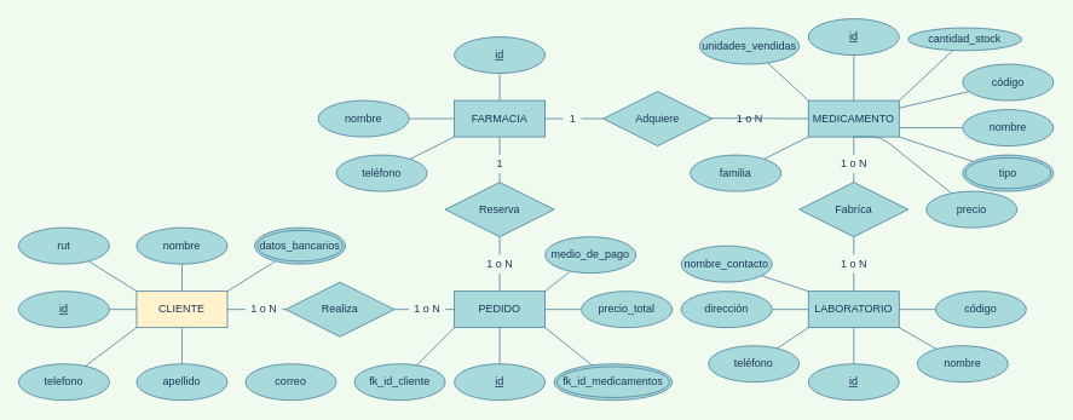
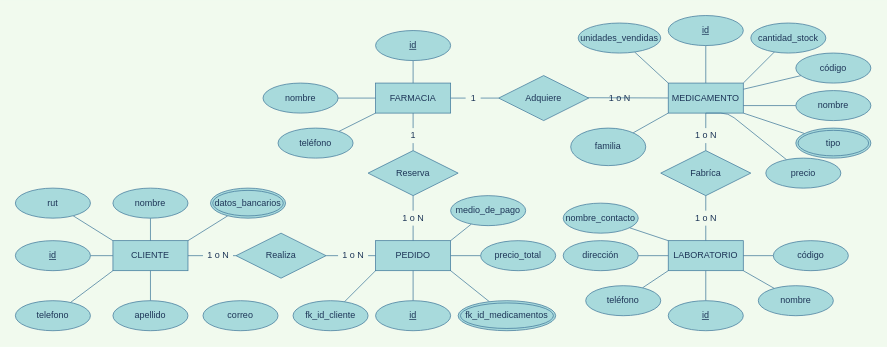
  <mxCell id="0" />
  <mxCell id="1" parent="0" />
  <mxCell id="2" value="MEDICAMENTO" style="whiteSpace=wrap;html=1;align=center;rounded=0;sketch=0;strokeColor=#457B9D;fillColor=#A8DADC;fontColor=#1D3557;" vertex="1" parent="1"><mxGeometry x="890" y="110" width="100" height="40" as="geometry" /></mxCell>
  <mxCell id="3" style="edgeStyle=none;sketch=0;orthogonalLoop=1;jettySize=auto;html=1;entryX=0.5;entryY=1;entryDx=0;entryDy=0;endArrow=none;endFill=0;strokeColor=#457B9D;fillColor=#A8DADC;fontColor=#1D3557;" edge="1" parent="1" source="45" target="16"><mxGeometry relative="1" as="geometry" /></mxCell>
  <mxCell id="4" value="LABORATORIO" style="whiteSpace=wrap;html=1;align=center;rounded=0;sketch=0;strokeColor=#457B9D;fillColor=#A8DADC;fontColor=#1D3557;" vertex="1" parent="1"><mxGeometry x="890" y="320" width="100" height="40" as="geometry" /></mxCell>
  <mxCell id="5" value="FARMACIA" style="whiteSpace=wrap;html=1;align=center;rounded=0;sketch=0;strokeColor=#457B9D;fillColor=#A8DADC;fontColor=#1D3557;" vertex="1" parent="1"><mxGeometry x="500" y="110" width="100" height="40" as="geometry" /></mxCell>
  <mxCell id="6" style="rounded=1;sketch=0;orthogonalLoop=1;jettySize=auto;html=1;entryX=0;entryY=0.5;entryDx=0;entryDy=0;strokeColor=#457B9D;fillColor=#A8DADC;fontColor=#1D3557;endArrow=none;endFill=0;" edge="1" parent="1" source="22" target="11"><mxGeometry relative="1" as="geometry" /></mxCell>
- <mxCell id="7" value="CLIENTE" style="whiteSpace=wrap;html=1;align=center;rounded=0;sketch=0;strokeColor=#457B9D;fillColor=#fff2cc;fontColor=#1D3557;" vertex="1" parent="1"><mxGeometry x="150" y="320" width="100" height="40" as="geometry" /></mxCell>
+ <mxCell id="7" value="CLIENTE" style="whiteSpace=wrap;html=1;align=center;rounded=0;sketch=0;strokeColor=#457B9D;fillColor=#A8DADC;fontColor=#1D3557;" vertex="1" parent="1"><mxGeometry x="150" y="320" width="100" height="40" as="geometry" /></mxCell>
  <mxCell id="8" style="edgeStyle=none;sketch=0;orthogonalLoop=1;jettySize=auto;html=1;entryX=0.5;entryY=1;entryDx=0;entryDy=0;endArrow=none;endFill=0;strokeColor=#457B9D;fillColor=#A8DADC;fontColor=#1D3557;" edge="1" parent="1" source="39" target="18"><mxGeometry relative="1" as="geometry" /></mxCell>
  <mxCell id="9" value="PEDIDO" style="whiteSpace=wrap;html=1;align=center;rounded=0;sketch=0;strokeColor=#457B9D;fillColor=#A8DADC;fontColor=#1D3557;" vertex="1" parent="1"><mxGeometry x="500" y="320" width="100" height="40" as="geometry" /></mxCell>
  <mxCell id="10" style="edgeStyle=none;sketch=0;orthogonalLoop=1;jettySize=auto;html=1;entryX=0;entryY=0.5;entryDx=0;entryDy=0;endArrow=none;endFill=0;strokeColor=#457B9D;fillColor=#A8DADC;fontColor=#1D3557;" edge="1" parent="1" source="37" target="9"><mxGeometry relative="1" as="geometry" /></mxCell>
  <mxCell id="11" value="Realiza" style="shape=rhombus;perimeter=rhombusPerimeter;whiteSpace=wrap;html=1;align=center;rounded=0;sketch=0;strokeColor=#457B9D;fillColor=#A8DADC;fontColor=#1D3557;" vertex="1" parent="1"><mxGeometry x="314" y="310" width="120" height="60" as="geometry" /></mxCell>
  <mxCell id="12" style="edgeStyle=none;sketch=0;orthogonalLoop=1;jettySize=auto;html=1;entryX=1;entryY=0.5;entryDx=0;entryDy=0;endArrow=none;endFill=0;strokeColor=#457B9D;fillColor=#A8DADC;fontColor=#1D3557;" edge="1" parent="1" source="41" target="5"><mxGeometry relative="1" as="geometry" /></mxCell>
  <mxCell id="13" style="edgeStyle=none;sketch=0;orthogonalLoop=1;jettySize=auto;html=1;endArrow=none;endFill=0;strokeColor=#457B9D;fillColor=#A8DADC;fontColor=#1D3557;exitX=0.965;exitY=0.492;exitDx=0;exitDy=0;exitPerimeter=0;" edge="1" parent="1" source="14" target="2"><mxGeometry relative="1" as="geometry" /></mxCell>
  <mxCell id="14" value="Adquiere" style="shape=rhombus;perimeter=rhombusPerimeter;whiteSpace=wrap;html=1;align=center;rounded=0;sketch=0;strokeColor=#457B9D;fillColor=#A8DADC;fontColor=#1D3557;" vertex="1" parent="1"><mxGeometry x="664" y="100" width="120" height="60" as="geometry" /></mxCell>
  <mxCell id="15" style="edgeStyle=none;sketch=0;orthogonalLoop=1;jettySize=auto;html=1;entryX=0.5;entryY=1;entryDx=0;entryDy=0;endArrow=none;endFill=0;strokeColor=#457B9D;fillColor=#A8DADC;fontColor=#1D3557;" edge="1" parent="1" source="43" target="2"><mxGeometry relative="1" as="geometry" /></mxCell>
  <mxCell id="16" value="Fabríca" style="shape=rhombus;perimeter=rhombusPerimeter;whiteSpace=wrap;html=1;align=center;rounded=0;sketch=0;strokeColor=#457B9D;fillColor=#A8DADC;fontColor=#1D3557;" vertex="1" parent="1"><mxGeometry x="880" y="200" width="120" height="60" as="geometry" /></mxCell>
  <mxCell id="17" style="edgeStyle=none;sketch=0;orthogonalLoop=1;jettySize=auto;html=1;entryX=0.5;entryY=1;entryDx=0;entryDy=0;endArrow=none;endFill=0;strokeColor=#457B9D;fillColor=#A8DADC;fontColor=#1D3557;" edge="1" parent="1" source="19" target="5"><mxGeometry relative="1" as="geometry" /></mxCell>
  <mxCell id="18" value="Reserva" style="shape=rhombus;perimeter=rhombusPerimeter;whiteSpace=wrap;html=1;align=center;rounded=0;sketch=0;strokeColor=#457B9D;fillColor=#A8DADC;fontColor=#1D3557;" vertex="1" parent="1"><mxGeometry x="490" y="200" width="120" height="60" as="geometry" /></mxCell>
  <mxCell id="19" value="1" style="text;html=1;align=center;verticalAlign=middle;resizable=0;points=[];autosize=1;fontColor=#1D3557;" vertex="1" parent="1"><mxGeometry x="540" y="170" width="20" height="20" as="geometry" /></mxCell>
  <mxCell id="20" style="edgeStyle=none;sketch=0;orthogonalLoop=1;jettySize=auto;html=1;entryX=0.5;entryY=1;entryDx=0;entryDy=0;endArrow=none;endFill=0;strokeColor=#457B9D;fillColor=#A8DADC;fontColor=#1D3557;" edge="1" parent="1" source="18" target="19"><mxGeometry relative="1" as="geometry"><mxPoint x="550" y="200" as="sourcePoint" /><mxPoint x="550" y="150" as="targetPoint" /></mxGeometry></mxCell>
  <mxCell id="21" value="1 o N" style="text;html=1;align=center;verticalAlign=middle;resizable=0;points=[];autosize=1;fontColor=#1D3557;" vertex="1" parent="1"><mxGeometry x="805" y="120" width="40" height="20" as="geometry" /></mxCell>
  <mxCell id="22" value="1 o N" style="text;html=1;align=center;verticalAlign=middle;resizable=0;points=[];autosize=1;fontColor=#1D3557;" vertex="1" parent="1"><mxGeometry x="270" y="330" width="40" height="20" as="geometry" /></mxCell>
  <mxCell id="23" style="rounded=1;sketch=0;orthogonalLoop=1;jettySize=auto;html=1;entryX=0;entryY=0.5;entryDx=0;entryDy=0;strokeColor=#457B9D;fillColor=#A8DADC;fontColor=#1D3557;endArrow=none;endFill=0;" edge="1" parent="1" source="7" target="22"><mxGeometry relative="1" as="geometry"><mxPoint y="340" as="sourcePoint" x="250" /><mxPoint x="314" y="340" as="targetPoint" /></mxGeometry></mxCell>
  <mxCell id="24" style="edgeStyle=none;sketch=0;orthogonalLoop=1;jettySize=auto;html=1;entryX=0;entryY=0.5;entryDx=0;entryDy=0;endArrow=none;endFill=0;strokeColor=#457B9D;fillColor=#A8DADC;fontColor=#1D3557;" edge="1" parent="1" source="25" target="7"><mxGeometry relative="1" as="geometry" /></mxCell>
  <mxCell id="25" value="id" style="ellipse;whiteSpace=wrap;html=1;align=center;fontStyle=4;rounded=0;sketch=0;strokeColor=#457B9D;fillColor=#A8DADC;fontColor=#1D3557;" vertex="1" parent="1"><mxGeometry x="20" y="320" width="100" height="40" as="geometry" /></mxCell>
  <mxCell id="26" style="edgeStyle=none;sketch=0;orthogonalLoop=1;jettySize=auto;html=1;entryX=0.5;entryY=0;entryDx=0;entryDy=0;endArrow=none;endFill=0;strokeColor=#457B9D;fillColor=#A8DADC;fontColor=#1D3557;" edge="1" parent="1" source="27" target="7"><mxGeometry relative="1" as="geometry" /></mxCell>
  <mxCell id="27" value="nombre" style="ellipse;whiteSpace=wrap;html=1;align=center;rounded=0;sketch=0;strokeColor=#457B9D;fillColor=#A8DADC;fontColor=#1D3557;" vertex="1" parent="1"><mxGeometry x="150" y="250" width="100" height="40" as="geometry" /></mxCell>
  <mxCell id="28" style="edgeStyle=none;sketch=0;orthogonalLoop=1;jettySize=auto;html=1;entryX=0.5;entryY=1;entryDx=0;entryDy=0;endArrow=none;endFill=0;strokeColor=#457B9D;fillColor=#A8DADC;fontColor=#1D3557;" edge="1" parent="1" source="29" target="7"><mxGeometry relative="1" as="geometry" /></mxCell>
  <mxCell id="29" value="apellido" style="ellipse;whiteSpace=wrap;html=1;align=center;rounded=0;sketch=0;strokeColor=#457B9D;fillColor=#A8DADC;fontColor=#1D3557;" vertex="1" parent="1"><mxGeometry x="150" y="400" width="100" height="40" as="geometry" /></mxCell>
  <mxCell id="30" style="edgeStyle=none;sketch=0;orthogonalLoop=1;jettySize=auto;html=1;entryX=0;entryY=1;entryDx=0;entryDy=0;endArrow=none;endFill=0;strokeColor=#457B9D;fillColor=#A8DADC;fontColor=#1D3557;" edge="1" parent="1" source="31" target="7"><mxGeometry relative="1" as="geometry" /></mxCell>
  <mxCell id="31" value="telefono" style="ellipse;whiteSpace=wrap;html=1;align=center;rounded=0;sketch=0;strokeColor=#457B9D;fillColor=#A8DADC;fontColor=#1D3557;" vertex="1" parent="1"><mxGeometry x="20" y="400" width="100" height="40" as="geometry" /></mxCell>
  <mxCell id="32" value="correo" style="ellipse;whiteSpace=wrap;html=1;align=center;rounded=0;sketch=0;strokeColor=#457B9D;fillColor=#A8DADC;fontColor=#1D3557;" vertex="1" parent="1"><mxGeometry x="270" y="400" width="100" height="40" as="geometry" /></mxCell>
  <mxCell id="33" style="edgeStyle=none;sketch=0;orthogonalLoop=1;jettySize=auto;html=1;entryX=0;entryY=0;entryDx=0;entryDy=0;endArrow=none;endFill=0;strokeColor=#457B9D;fillColor=#A8DADC;fontColor=#1D3557;" edge="1" parent="1" source="34" target="7"><mxGeometry relative="1" as="geometry" /></mxCell>
  <mxCell id="34" value="rut" style="ellipse;whiteSpace=wrap;html=1;align=center;rounded=0;sketch=0;strokeColor=#457B9D;fillColor=#A8DADC;fontColor=#1D3557;" vertex="1" parent="1"><mxGeometry x="20" y="250" width="100" height="40" as="geometry" /></mxCell>
  <mxCell id="35" style="edgeStyle=none;sketch=0;orthogonalLoop=1;jettySize=auto;html=1;entryX=1;entryY=0;entryDx=0;entryDy=0;endArrow=none;endFill=0;strokeColor=#457B9D;fillColor=#A8DADC;fontColor=#1D3557;" edge="1" parent="1" source="36" target="7"><mxGeometry relative="1" as="geometry"><mxPoint x="293.585" y="291.981" as="sourcePoint" /></mxGeometry></mxCell>
  <mxCell id="36" value="datos_bancarios" style="ellipse;shape=doubleEllipse;margin=3;whiteSpace=wrap;html=1;align=center;rounded=0;sketch=0;strokeColor=#457B9D;fillColor=#A8DADC;fontColor=#1D3557;" vertex="1" parent="1"><mxGeometry x="280" y="250" width="100" height="40" as="geometry" /></mxCell>
  <mxCell id="37" value="1 o N" style="text;html=1;align=center;verticalAlign=middle;resizable=0;points=[];autosize=1;fontColor=#1D3557;" vertex="1" parent="1"><mxGeometry x="450" y="330" width="40" height="20" as="geometry" /></mxCell>
  <mxCell id="38" style="edgeStyle=none;sketch=0;orthogonalLoop=1;jettySize=auto;html=1;entryX=0;entryY=0.5;entryDx=0;entryDy=0;endArrow=none;endFill=0;strokeColor=#457B9D;fillColor=#A8DADC;fontColor=#1D3557;" edge="1" parent="1" source="11" target="37"><mxGeometry relative="1" as="geometry"><mxPoint x="434" y="340" as="sourcePoint" /><mxPoint x="500" y="340" as="targetPoint" /></mxGeometry></mxCell>
  <mxCell id="39" value="1 o N" style="text;html=1;align=center;verticalAlign=middle;resizable=0;points=[];autosize=1;fontColor=#1D3557;" vertex="1" parent="1"><mxGeometry x="530" y="280" width="40" height="20" as="geometry" /></mxCell>
  <mxCell id="40" style="edgeStyle=none;sketch=0;orthogonalLoop=1;jettySize=auto;html=1;entryX=0.5;entryY=1;entryDx=0;entryDy=0;endArrow=none;endFill=0;strokeColor=#457B9D;fillColor=#A8DADC;fontColor=#1D3557;" edge="1" parent="1" source="9" target="39"><mxGeometry relative="1" as="geometry"><mxPoint x="550" y="320" as="sourcePoint" /><mxPoint x="550" y="260" as="targetPoint" /></mxGeometry></mxCell>
  <mxCell id="41" value="1" style="text;html=1;align=center;verticalAlign=middle;resizable=0;points=[];autosize=1;fontColor=#1D3557;" vertex="1" parent="1"><mxGeometry x="620" y="120" width="20" height="20" as="geometry" /></mxCell>
  <mxCell id="42" style="edgeStyle=none;sketch=0;orthogonalLoop=1;jettySize=auto;html=1;entryX=1;entryY=0.5;entryDx=0;entryDy=0;endArrow=none;endFill=0;strokeColor=#457B9D;fillColor=#A8DADC;fontColor=#1D3557;" edge="1" parent="1" source="14" target="41"><mxGeometry relative="1" as="geometry"><mxPoint x="664" y="130" as="sourcePoint" /><mxPoint x="600" y="130" as="targetPoint" /></mxGeometry></mxCell>
  <mxCell id="43" value="1 o&amp;nbsp;N" style="text;html=1;align=center;verticalAlign=middle;resizable=0;points=[];autosize=1;fontColor=#1D3557;" vertex="1" parent="1"><mxGeometry x="920" y="170" width="40" height="20" as="geometry" /></mxCell>
  <mxCell id="44" style="edgeStyle=none;sketch=0;orthogonalLoop=1;jettySize=auto;html=1;entryX=0.5;entryY=1;entryDx=0;entryDy=0;endArrow=none;endFill=0;strokeColor=#457B9D;fillColor=#A8DADC;fontColor=#1D3557;" edge="1" parent="1" source="16" target="43"><mxGeometry relative="1" as="geometry"><mxPoint x="940" y="200" as="sourcePoint" /><mxPoint x="940" y="150" as="targetPoint" /></mxGeometry></mxCell>
  <mxCell id="45" value="1 o N" style="text;html=1;align=center;verticalAlign=middle;resizable=0;points=[];autosize=1;fontColor=#1D3557;" vertex="1" parent="1"><mxGeometry x="920" y="280" width="40" height="20" as="geometry" /></mxCell>
  <mxCell id="46" style="edgeStyle=none;sketch=0;orthogonalLoop=1;jettySize=auto;html=1;entryX=0.5;entryY=1;entryDx=0;entryDy=0;endArrow=none;endFill=0;strokeColor=#457B9D;fillColor=#A8DADC;fontColor=#1D3557;" edge="1" parent="1" source="4" target="45"><mxGeometry relative="1" as="geometry"><mxPoint x="940" y="320" as="sourcePoint" /><mxPoint x="940" y="260" as="targetPoint" /></mxGeometry></mxCell>
  <mxCell id="47" style="edgeStyle=none;sketch=0;orthogonalLoop=1;jettySize=auto;html=1;endArrow=none;endFill=0;strokeColor=#457B9D;fillColor=#A8DADC;fontColor=#1D3557;" edge="1" parent="1" source="48" target="2"><mxGeometry relative="1" as="geometry" /></mxCell>
  <mxCell id="48" value="id" style="ellipse;whiteSpace=wrap;html=1;align=center;fontStyle=4;rounded=0;sketch=0;strokeColor=#457B9D;fillColor=#A8DADC;fontColor=#1D3557;" vertex="1" parent="1"><mxGeometry x="890" y="20" width="100" height="40" as="geometry" /></mxCell>
  <mxCell id="49" style="edgeStyle=none;sketch=0;orthogonalLoop=1;jettySize=auto;html=1;endArrow=none;endFill=0;strokeColor=#457B9D;fillColor=#A8DADC;fontColor=#1D3557;" edge="1" parent="1" source="50" target="2"><mxGeometry relative="1" as="geometry" /></mxCell>
  <mxCell id="50" value="código" style="ellipse;whiteSpace=wrap;html=1;align=center;rounded=0;sketch=0;strokeColor=#457B9D;fillColor=#A8DADC;fontColor=#1D3557;" vertex="1" parent="1"><mxGeometry x="1060" y="70" width="100" height="40" as="geometry" /></mxCell>
  <mxCell id="51" style="edgeStyle=none;sketch=0;orthogonalLoop=1;jettySize=auto;html=1;entryX=1;entryY=0.75;entryDx=0;entryDy=0;endArrow=none;endFill=0;strokeColor=#457B9D;fillColor=#A8DADC;fontColor=#1D3557;" edge="1" parent="1" source="52" target="2"><mxGeometry relative="1" as="geometry" /></mxCell>
  <mxCell id="52" value="nombre" style="ellipse;whiteSpace=wrap;html=1;align=center;rounded=0;sketch=0;strokeColor=#457B9D;fillColor=#A8DADC;fontColor=#1D3557;" vertex="1" parent="1"><mxGeometry x="1060" y="120" width="100" height="40" as="geometry" /></mxCell>
  <mxCell id="53" style="edgeStyle=none;sketch=0;orthogonalLoop=1;jettySize=auto;html=1;entryX=1;entryY=1;entryDx=0;entryDy=0;endArrow=none;endFill=0;strokeColor=#457B9D;fillColor=#A8DADC;fontColor=#1D3557;" edge="1" parent="1" source="54" target="2"><mxGeometry relative="1" as="geometry" /></mxCell>
  <mxCell id="54" value="tipo" style="ellipse;shape=doubleEllipse;margin=3;whiteSpace=wrap;html=1;align=center;rounded=0;sketch=0;strokeColor=#457B9D;fillColor=#A8DADC;fontColor=#1D3557;" vertex="1" parent="1"><mxGeometry x="1060" y="170" width="100" height="40" as="geometry" /></mxCell>
  <mxCell id="55" style="edgeStyle=none;sketch=0;orthogonalLoop=1;jettySize=auto;html=1;entryX=1;entryY=0;entryDx=0;entryDy=0;endArrow=none;endFill=0;strokeColor=#457B9D;fillColor=#A8DADC;fontColor=#1D3557;" edge="1" parent="1" source="56" target="2"><mxGeometry relative="1" as="geometry" /></mxCell>
- <mxCell id="56" value="cantidad_stock" style="ellipse;whiteSpace=wrap;html=1;align=center;rounded=0;sketch=0;strokeColor=#457B9D;fillColor=#A8DADC;fontColor=#1D3557;" vertex="1" parent="1"><mxGeometry x="1000" y="30" width="125" height="25" as="geometry" /></mxCell>
+ <mxCell id="56" value="cantidad_stock" style="ellipse;whiteSpace=wrap;html=1;align=center;rounded=0;sketch=0;strokeColor=#457B9D;fillColor=#A8DADC;fontColor=#1D3557;" vertex="1" parent="1"><mxGeometry x="1000" y="30" width="100" height="40" as="geometry" /></mxCell>
  <mxCell id="57" style="edgeStyle=none;sketch=0;orthogonalLoop=1;jettySize=auto;html=1;entryX=0;entryY=0;entryDx=0;entryDy=0;endArrow=none;endFill=0;strokeColor=#457B9D;fillColor=#A8DADC;fontColor=#1D3557;" edge="1" parent="1" source="58" target="2"><mxGeometry relative="1" as="geometry" /></mxCell>
  <mxCell id="58" value="unidades_vendidas" style="ellipse;whiteSpace=wrap;html=1;align=center;rounded=0;sketch=0;strokeColor=#457B9D;fillColor=#A8DADC;fontColor=#1D3557;" vertex="1" parent="1"><mxGeometry x="770" y="30" width="110" height="40" as="geometry" /></mxCell>
  <mxCell id="59" style="edgeStyle=none;sketch=0;orthogonalLoop=1;jettySize=auto;html=1;entryX=0.5;entryY=1;entryDx=0;entryDy=0;endArrow=none;endFill=0;strokeColor=#457B9D;fillColor=#A8DADC;fontColor=#1D3557;" edge="1" parent="1" source="60" target="2"><mxGeometry relative="1" as="geometry"><Array as="points"><mxPoint x="970" y="150" /></Array></mxGeometry></mxCell>
  <mxCell id="60" value="precio" style="ellipse;whiteSpace=wrap;html=1;align=center;rounded=0;sketch=0;strokeColor=#457B9D;fillColor=#A8DADC;fontColor=#1D3557;" vertex="1" parent="1"><mxGeometry x="1020" y="210" width="100" height="40" as="geometry" /></mxCell>
  <mxCell id="61" style="edgeStyle=none;sketch=0;orthogonalLoop=1;jettySize=auto;html=1;entryX=0;entryY=1;entryDx=0;entryDy=0;endArrow=none;endFill=0;strokeColor=#457B9D;fillColor=#A8DADC;fontColor=#1D3557;" edge="1" parent="1" source="62" target="2"><mxGeometry relative="1" as="geometry" /></mxCell>
- <mxCell id="62" value="familia" style="ellipse;whiteSpace=wrap;html=1;align=center;rounded=0;sketch=0;strokeColor=#457B9D;fillColor=#A8DADC;fontColor=#1D3557;" vertex="1" parent="1"><mxGeometry x="760" y="170" width="100" height="40" as="geometry" /></mxCell>
+ <mxCell id="62" value="familia" style="ellipse;whiteSpace=wrap;html=1;align=center;rounded=0;sketch=0;strokeColor=#457B9D;fillColor=#A8DADC;fontColor=#1D3557;" vertex="1" parent="1"><mxGeometry x="760" y="170" width="100" height="50" as="geometry" /></mxCell>
  <mxCell id="63" style="edgeStyle=none;sketch=0;orthogonalLoop=1;jettySize=auto;html=1;endArrow=none;endFill=0;strokeColor=#457B9D;fillColor=#A8DADC;fontColor=#1D3557;" edge="1" parent="1" source="64" target="4"><mxGeometry relative="1" as="geometry" /></mxCell>
  <mxCell id="64" value="id" style="ellipse;whiteSpace=wrap;html=1;align=center;fontStyle=4;rounded=0;sketch=0;strokeColor=#457B9D;fillColor=#A8DADC;fontColor=#1D3557;" vertex="1" parent="1"><mxGeometry x="890" y="400" width="100" height="40" as="geometry" /></mxCell>
  <mxCell id="65" style="edgeStyle=none;sketch=0;orthogonalLoop=1;jettySize=auto;html=1;entryX=1;entryY=0.5;entryDx=0;entryDy=0;endArrow=none;endFill=0;strokeColor=#457B9D;fillColor=#A8DADC;fontColor=#1D3557;" edge="1" parent="1" source="66" target="4"><mxGeometry relative="1" as="geometry" /></mxCell>
  <mxCell id="66" value="código" style="ellipse;whiteSpace=wrap;html=1;align=center;rounded=0;sketch=0;strokeColor=#457B9D;fillColor=#A8DADC;fontColor=#1D3557;" vertex="1" parent="1"><mxGeometry x="1030" y="320" width="100" height="40" as="geometry" /></mxCell>
  <mxCell id="67" style="edgeStyle=none;sketch=0;orthogonalLoop=1;jettySize=auto;html=1;entryX=1;entryY=1;entryDx=0;entryDy=0;endArrow=none;endFill=0;strokeColor=#457B9D;fillColor=#A8DADC;fontColor=#1D3557;" edge="1" parent="1" source="68" target="4"><mxGeometry relative="1" as="geometry" /></mxCell>
  <mxCell id="68" value="nombre" style="ellipse;whiteSpace=wrap;html=1;align=center;rounded=0;sketch=0;strokeColor=#457B9D;fillColor=#A8DADC;fontColor=#1D3557;" vertex="1" parent="1"><mxGeometry x="1010" y="380" width="100" height="40" as="geometry" /></mxCell>
  <mxCell id="69" style="edgeStyle=none;sketch=0;orthogonalLoop=1;jettySize=auto;html=1;entryX=0;entryY=1;entryDx=0;entryDy=0;endArrow=none;endFill=0;strokeColor=#457B9D;fillColor=#A8DADC;fontColor=#1D3557;" edge="1" parent="1" source="70" target="4"><mxGeometry relative="1" as="geometry" /></mxCell>
  <mxCell id="70" value="teléfono" style="ellipse;whiteSpace=wrap;html=1;align=center;rounded=0;sketch=0;strokeColor=#457B9D;fillColor=#A8DADC;fontColor=#1D3557;" vertex="1" parent="1"><mxGeometry x="780" y="380" width="100" height="40" as="geometry" /></mxCell>
  <mxCell id="71" style="edgeStyle=none;sketch=0;orthogonalLoop=1;jettySize=auto;html=1;endArrow=none;endFill=0;strokeColor=#457B9D;fillColor=#A8DADC;fontColor=#1D3557;" edge="1" parent="1" source="72" target="4"><mxGeometry relative="1" as="geometry" /></mxCell>
  <mxCell id="72" value="dirección" style="ellipse;whiteSpace=wrap;html=1;align=center;rounded=0;sketch=0;strokeColor=#457B9D;fillColor=#A8DADC;fontColor=#1D3557;" vertex="1" parent="1"><mxGeometry x="750" y="320" width="100" height="40" as="geometry" /></mxCell>
  <mxCell id="73" style="edgeStyle=none;sketch=0;orthogonalLoop=1;jettySize=auto;html=1;entryX=0;entryY=0;entryDx=0;entryDy=0;endArrow=none;endFill=0;strokeColor=#457B9D;fillColor=#A8DADC;fontColor=#1D3557;" edge="1" parent="1" source="74" target="4"><mxGeometry relative="1" as="geometry" /></mxCell>
  <mxCell id="74" value="nombre_contacto" style="ellipse;whiteSpace=wrap;html=1;align=center;rounded=0;sketch=0;strokeColor=#457B9D;fillColor=#A8DADC;fontColor=#1D3557;" vertex="1" parent="1"><mxGeometry x="750" y="270" width="100" height="40" as="geometry" /></mxCell>
  <mxCell id="75" style="edgeStyle=none;sketch=0;orthogonalLoop=1;jettySize=auto;html=1;entryX=0.5;entryY=1;entryDx=0;entryDy=0;endArrow=none;endFill=0;strokeColor=#457B9D;fillColor=#A8DADC;fontColor=#1D3557;" edge="1" parent="1" source="76" target="9"><mxGeometry relative="1" as="geometry" /></mxCell>
  <mxCell id="76" value="id" style="ellipse;whiteSpace=wrap;html=1;align=center;fontStyle=4;rounded=0;sketch=0;strokeColor=#457B9D;fillColor=#A8DADC;fontColor=#1D3557;" vertex="1" parent="1"><mxGeometry x="500" y="400" width="100" height="40" as="geometry" /></mxCell>
  <mxCell id="77" style="edgeStyle=none;sketch=0;orthogonalLoop=1;jettySize=auto;html=1;entryX=0;entryY=1;entryDx=0;entryDy=0;endArrow=none;endFill=0;strokeColor=#457B9D;fillColor=#A8DADC;fontColor=#1D3557;" edge="1" parent="1" source="78" target="9"><mxGeometry relative="1" as="geometry" /></mxCell>
  <mxCell id="78" value="fk_id_cliente" style="ellipse;whiteSpace=wrap;html=1;align=center;rounded=0;sketch=0;strokeColor=#457B9D;fillColor=#A8DADC;fontColor=#1D3557;" vertex="1" parent="1"><mxGeometry x="390" y="400" width="100" height="40" as="geometry" /></mxCell>
  <mxCell id="79" style="edgeStyle=none;sketch=0;orthogonalLoop=1;jettySize=auto;html=1;entryX=1;entryY=1;entryDx=0;entryDy=0;endArrow=none;endFill=0;strokeColor=#457B9D;fillColor=#A8DADC;fontColor=#1D3557;" edge="1" parent="1" source="80" target="9"><mxGeometry relative="1" as="geometry" /></mxCell>
  <mxCell id="80" value="fk_id_medicamentos" style="ellipse;shape=doubleEllipse;margin=3;whiteSpace=wrap;html=1;align=center;rounded=0;sketch=0;strokeColor=#457B9D;fillColor=#A8DADC;fontColor=#1D3557;" vertex="1" parent="1"><mxGeometry x="610" y="400" width="130" height="40" as="geometry" /></mxCell>
  <mxCell id="81" style="edgeStyle=none;sketch=0;orthogonalLoop=1;jettySize=auto;html=1;entryX=1;entryY=0;entryDx=0;entryDy=0;endArrow=none;endFill=0;strokeColor=#457B9D;fillColor=#A8DADC;fontColor=#1D3557;" edge="1" parent="1" source="82" target="9"><mxGeometry relative="1" as="geometry" /></mxCell>
  <mxCell id="82" value="medio_de_pago" style="ellipse;whiteSpace=wrap;html=1;align=center;rounded=0;sketch=0;strokeColor=#457B9D;fillColor=#A8DADC;fontColor=#1D3557;" vertex="1" parent="1"><mxGeometry x="600" y="260" width="100" height="40" as="geometry" /></mxCell>
  <mxCell id="83" style="edgeStyle=none;sketch=0;orthogonalLoop=1;jettySize=auto;html=1;endArrow=none;endFill=0;strokeColor=#457B9D;fillColor=#A8DADC;fontColor=#1D3557;" edge="1" parent="1" source="84" target="9"><mxGeometry relative="1" as="geometry" /></mxCell>
  <mxCell id="84" value="precio_total" style="ellipse;whiteSpace=wrap;html=1;align=center;rounded=0;sketch=0;strokeColor=#457B9D;fillColor=#A8DADC;fontColor=#1D3557;" vertex="1" parent="1"><mxGeometry x="640" y="320" width="100" height="40" as="geometry" /></mxCell>
  <mxCell id="85" style="edgeStyle=none;sketch=0;orthogonalLoop=1;jettySize=auto;html=1;entryX=0.5;entryY=0;entryDx=0;entryDy=0;endArrow=none;endFill=0;strokeColor=#457B9D;fillColor=#A8DADC;fontColor=#1D3557;" edge="1" parent="1" source="86" target="5"><mxGeometry relative="1" as="geometry" /></mxCell>
  <mxCell id="86" value="id" style="ellipse;whiteSpace=wrap;html=1;align=center;fontStyle=4;rounded=0;sketch=0;strokeColor=#457B9D;fillColor=#A8DADC;fontColor=#1D3557;" vertex="1" parent="1"><mxGeometry x="500" y="40" width="100" height="40" as="geometry" /></mxCell>
  <mxCell id="87" style="edgeStyle=none;sketch=0;orthogonalLoop=1;jettySize=auto;html=1;endArrow=none;endFill=0;strokeColor=#457B9D;fillColor=#A8DADC;fontColor=#1D3557;" edge="1" parent="1" source="88" target="5"><mxGeometry relative="1" as="geometry" /></mxCell>
  <mxCell id="88" value="nombre" style="ellipse;whiteSpace=wrap;html=1;align=center;rounded=0;sketch=0;strokeColor=#457B9D;fillColor=#A8DADC;fontColor=#1D3557;" vertex="1" parent="1"><mxGeometry x="350" y="110" width="100" height="40" as="geometry" /></mxCell>
  <mxCell id="89" style="edgeStyle=none;sketch=0;orthogonalLoop=1;jettySize=auto;html=1;endArrow=none;endFill=0;strokeColor=#457B9D;fillColor=#A8DADC;fontColor=#1D3557;" edge="1" parent="1" source="90"><mxGeometry relative="1" as="geometry"><mxPoint x="500" y="150" as="targetPoint" /></mxGeometry></mxCell>
  <mxCell id="90" value="teléfono" style="ellipse;whiteSpace=wrap;html=1;align=center;rounded=0;sketch=0;strokeColor=#457B9D;fillColor=#A8DADC;fontColor=#1D3557;" vertex="1" parent="1"><mxGeometry x="370" y="170" width="100" height="40" as="geometry" /></mxCell>
